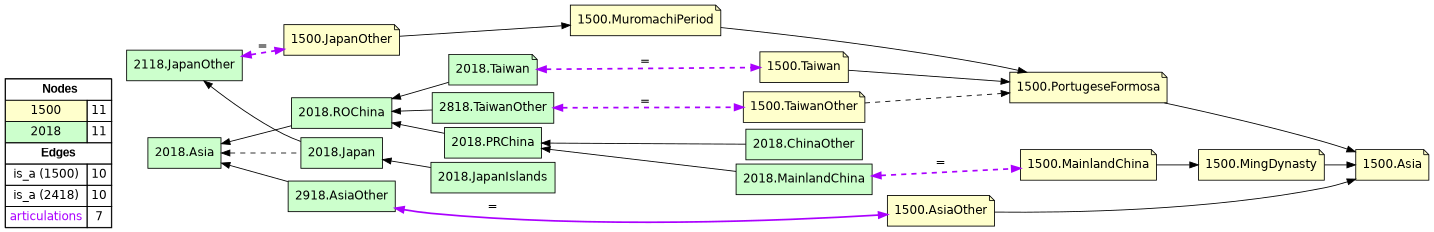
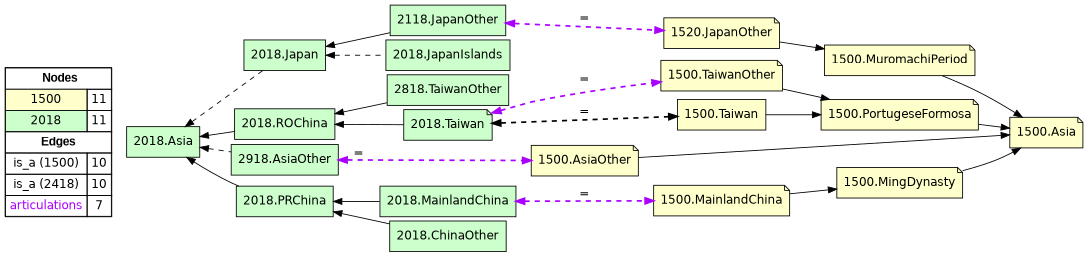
  digraph {
    rankdir=LR
    node [fillcolor="#CCFFCC" fontname=helvetica shape=box style=filled]
    edge [color="#000000" constraint=true dir=back penwidth=1 style=solid]
    n1 [fillcolor=white label=<   <TABLE BORDER="0" CELLBORDER="1" CELLSPACING="0" CELLPADDING="4">  <TR> <TD COLSPAN="2"><font face="Arial Black"> Nodes</font></TD> </TR>  <TR>   <TD bgcolor="#FFFFCC" fontname="helvetica">1500</TD>   <TD>11</TD>   </TR>  <TR>   <TD bgcolor="#CCFFCC" fontname="helvetica">2018</TD>   <TD>11</TD>   </TR>  <TR> <TD COLSPAN="2"><font face = "Arial Black"> Edges </font></TD> </TR>  <TR>   <TD><font color ="#000000">is_a (1500)</font></TD><TD>10</TD> </TR> <TR>   <TD><font color ="#000000">is_a (2418)</font></TD><TD>10</TD> </TR> <TR>   <TD><font color ="#AA00FF">articulations</font></TD><TD>7</TD> </TR> </TABLE>   > margin=0]
    "1500.MuromachiPeriod" [fillcolor="#FFFFCC" shape=note]
    "1500.Asia" [fillcolor="#FFFFCC" shape=note]
    "1500.TaiwanOther" [fillcolor="#FFFFCC" shape=note]
    "1500.PortugeseFormosa" [fillcolor="#FFFFCC" shape=note]
-   "1500.Taiwan" [fillcolor="#FFFFCC" shape=note]
+   "1500.Taiwan" [fillcolor="#FFFFCC"]
    "1500.AsiaOther" [fillcolor="#FFFFCC" shape=note]
    "1500.MainlandChina" [fillcolor="#FFFFCC" shape=note]
    "1500.MingDynasty" [fillcolor="#FFFFCC" shape=note]
-   "1500.JapanOther" [fillcolor="#FFFFCC" shape=note]
+   "1500.JapanOther" [fillcolor="#FFFFCC" shape=note label="1520.JapanOther"]
    "2018.Japan"
    n12 [label="2118.JapanOther"]
    "2018.JapanIslands"
    "2018.ROChina"
    n15 [label="2818.TaiwanOther"]
    "2018.Taiwan" [shape=note]
    n17 [label="2918.AsiaOther"]
    "2018.Asia"
    "2018.PRChina"
    "2018.MainlandChina"
    "2018.ChinaOther"
    subgraph sub_1 {
      rank=source
      n1
    }
-   "1500.MuromachiPeriod" -> "1500.PortugeseFormosa" [dir=forward]
-   "1500.TaiwanOther" -> "1500.PortugeseFormosa" [dir=forward style=dashed]
+   "1500.MuromachiPeriod" -> "1500.Asia" [dir=forward]
+   "1500.TaiwanOther" -> "1500.PortugeseFormosa" [dir=forward]
    "1500.PortugeseFormosa" -> "1500.Asia" [dir=forward]
    "1500.Taiwan" -> "1500.PortugeseFormosa" [dir=forward]
    "1500.AsiaOther" -> "1500.Asia" [dir=forward]
    "1500.MainlandChina" -> "1500.MingDynasty" [dir=forward]
    "1500.MingDynasty" -> "1500.Asia" [dir=forward]
    "1500.JapanOther" -> "1500.MuromachiPeriod" [dir=forward]
-   n12 -> "2018.Japan"
-   "2018.Japan" -> "2018.JapanIslands"
+   "2018.Japan" -> n12
+   "2018.Japan" -> "2018.JapanIslands" [style=dashed]
    n12 -> "1500.JapanOther" [color="#AA00FF" dir=both label="=" penwidth=2 style=dashed]
    "2018.ROChina" -> n15
    "2018.ROChina" -> "2018.Taiwan"
-   n15 -> "1500.TaiwanOther" [color="#AA00FF" dir=both label="=" penwidth=2 style=dashed]
-   "2018.Taiwan" -> "1500.Taiwan" [color="#AA00FF" dir=both label="=" penwidth=2 style=dashed]
-   n17 -> "1500.AsiaOther" [color="#AA00FF" dir=both label="=" penwidth=2]
+   "2018.Taiwan" -> "1500.TaiwanOther" [color="#AA00FF" dir=both label="=" penwidth=2 style=dashed]
+   "2018.Taiwan" -> "1500.Taiwan" [dir=both label="=" penwidth=2 style=dashed]
+   n17 -> "1500.AsiaOther" [color="#AA00FF" dir=both label="=" penwidth=2 style=dashed]
    "2018.Asia" -> "2018.Japan" [style=dashed]
    "2018.Asia" -> "2018.ROChina"
-   "2018.Asia" -> n17
-   "2018.ROChina" -> "2018.PRChina"
+   "2018.Asia" -> n17 [style=dashed]
+   "2018.Asia" -> "2018.PRChina"
    "2018.PRChina" -> "2018.MainlandChina"
    "2018.PRChina" -> "2018.ChinaOther"
    "2018.MainlandChina" -> "1500.MainlandChina" [color="#AA00FF" dir=both label="=" penwidth=2 style=dashed]
  }
